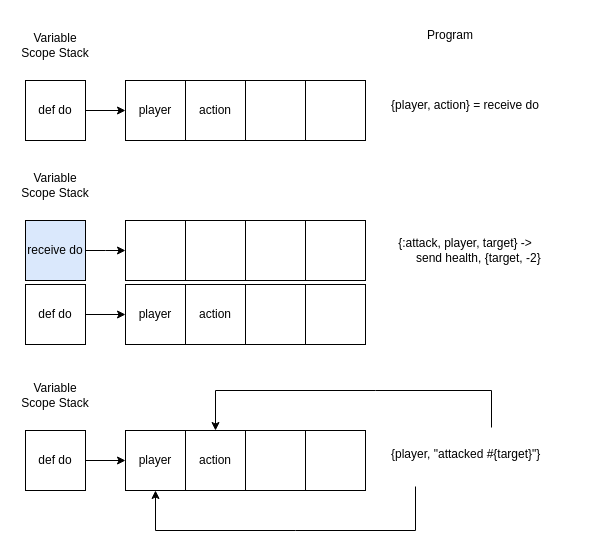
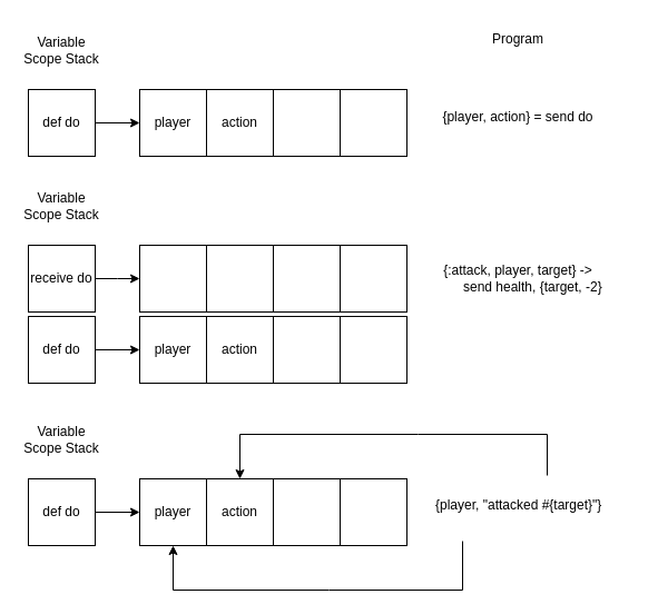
  <mxCell id="0" />
  <mxCell id="1" parent="0" />
  <mxCell id="2" value="player" style="rounded=0;whiteSpace=wrap;html=1;" vertex="1" parent="1"><mxGeometry x="125" y="80" width="60" height="60" as="geometry" /></mxCell>
  <mxCell id="3" value="action" style="rounded=0;whiteSpace=wrap;html=1;" vertex="1" parent="1"><mxGeometry x="185" y="80" width="60" height="60" as="geometry" /></mxCell>
  <mxCell id="4" value="" style="rounded=0;whiteSpace=wrap;html=1;" vertex="1" parent="1"><mxGeometry x="245" y="80" width="60" height="60" as="geometry" /></mxCell>
  <mxCell id="5" value="" style="rounded=0;whiteSpace=wrap;html=1;" vertex="1" parent="1"><mxGeometry x="305" y="80" width="60" height="60" as="geometry" /></mxCell>
  <mxCell id="6" value="" style="endArrow=classic;html=1;rounded=0;exitX=1;exitY=0.5;exitDx=0;exitDy=0;entryX=0;entryY=0.5;entryDx=0;entryDy=0;" edge="1" parent="1" target="2"><mxGeometry width="50" height="50" relative="1" as="geometry"><mxPoint x="82.5" y="110" as="sourcePoint" /><mxPoint x="375" y="300" as="targetPoint" /></mxGeometry></mxCell>
  <mxCell id="7" value="Variable Scope Stack" style="text;html=1;align=center;verticalAlign=middle;whiteSpace=wrap;rounded=0;" vertex="1" parent="1"><mxGeometry x="20" y="30" width="70" height="30" as="geometry" /></mxCell>
  <mxCell id="8" value="def do" style="rounded=0;whiteSpace=wrap;html=1;" vertex="1" parent="1"><mxGeometry x="25" y="80" width="60" height="60" as="geometry" /></mxCell>
  <mxCell id="9" value="player" style="rounded=0;whiteSpace=wrap;html=1;" vertex="1" parent="1"><mxGeometry x="125" y="284" width="60" height="60" as="geometry" /></mxCell>
  <mxCell id="10" value="action" style="rounded=0;whiteSpace=wrap;html=1;" vertex="1" parent="1"><mxGeometry x="185" y="284" width="60" height="60" as="geometry" /></mxCell>
  <mxCell id="11" value="" style="rounded=0;whiteSpace=wrap;html=1;" vertex="1" parent="1"><mxGeometry x="245" y="284" width="60" height="60" as="geometry" /></mxCell>
  <mxCell id="12" value="" style="rounded=0;whiteSpace=wrap;html=1;" vertex="1" parent="1"><mxGeometry x="305" y="284" width="60" height="60" as="geometry" /></mxCell>
  <mxCell id="13" value="" style="endArrow=classic;html=1;rounded=0;exitX=1;exitY=0.5;exitDx=0;exitDy=0;entryX=0;entryY=0.5;entryDx=0;entryDy=0;" edge="1" parent="1" target="9"><mxGeometry width="50" height="50" relative="1" as="geometry"><mxPoint x="82.5" y="314" as="sourcePoint" /><mxPoint x="375" y="504" as="targetPoint" /></mxGeometry></mxCell>
  <mxCell id="14" value="Variable Scope Stack" style="text;html=1;align=center;verticalAlign=middle;whiteSpace=wrap;rounded=0;" vertex="1" parent="1"><mxGeometry x="20" y="170" width="70" height="30" as="geometry" /></mxCell>
  <mxCell id="15" value="def do" style="rounded=0;whiteSpace=wrap;html=1;" vertex="1" parent="1"><mxGeometry x="25" y="284" width="60" height="60" as="geometry" /></mxCell>
  <mxCell id="16" style="edgeStyle=orthogonalEdgeStyle;rounded=0;orthogonalLoop=1;jettySize=auto;html=1;" edge="1" parent="1" source="17"><mxGeometry relative="1" as="geometry"><mxPoint x="125" y="250" as="targetPoint" /></mxGeometry></mxCell>
- <mxCell id="17" value="receive do" style="rounded=0;whiteSpace=wrap;html=1;fillColor=#dae8fc;" vertex="1" parent="1"><mxGeometry x="25" y="220" width="60" height="60" as="geometry" /></mxCell>
+ <mxCell id="17" value="receive do" style="rounded=0;whiteSpace=wrap;html=1;" vertex="1" parent="1"><mxGeometry x="25" y="220" width="60" height="60" as="geometry" /></mxCell>
  <mxCell id="18" value="" style="rounded=0;whiteSpace=wrap;html=1;" vertex="1" parent="1"><mxGeometry x="125" y="220" width="60" height="60" as="geometry" /></mxCell>
  <mxCell id="19" value="" style="rounded=0;whiteSpace=wrap;html=1;" vertex="1" parent="1"><mxGeometry x="185" y="220" width="60" height="60" as="geometry" /></mxCell>
  <mxCell id="20" value="" style="rounded=0;whiteSpace=wrap;html=1;" vertex="1" parent="1"><mxGeometry x="245" y="220" width="60" height="60" as="geometry" /></mxCell>
  <mxCell id="21" value="" style="rounded=0;whiteSpace=wrap;html=1;" vertex="1" parent="1"><mxGeometry x="305" y="220" width="60" height="60" as="geometry" /></mxCell>
- <mxCell id="22" value="Program" style="text;html=1;align=center;verticalAlign=middle;whiteSpace=wrap;rounded=0;" vertex="1" parent="1"><mxGeometry x="420" y="20" width="60" height="30" as="geometry" /></mxCell>
- <mxCell id="23" value="{player, action} = receive do" style="text;html=1;align=center;verticalAlign=middle;whiteSpace=wrap;rounded=0;" vertex="1" parent="1"><mxGeometry x="370" y="90" width="190" height="30" as="geometry" /></mxCell>
+ <mxCell id="22" value="Program" style="text;html=1;align=center;verticalAlign=middle;whiteSpace=wrap;rounded=0;" vertex="1" parent="1"><mxGeometry x="435" y="20" width="60" height="30" as="geometry" /></mxCell>
+ <mxCell id="23" value="{player, action} = send do" style="text;html=1;align=center;verticalAlign=middle;whiteSpace=wrap;rounded=0;" vertex="1" parent="1"><mxGeometry x="370" y="90" width="190" height="30" as="geometry" /></mxCell>
  <mxCell id="24" value="{:attack, player, target} -&amp;gt;&lt;div&gt;&lt;span style=&quot;white-space: pre;&quot;&gt;&#09;&lt;/span&gt;send health, {target, -2}&lt;br&gt;&lt;/div&gt;" style="text;html=1;align=center;verticalAlign=middle;whiteSpace=wrap;rounded=0;" vertex="1" parent="1"><mxGeometry x="370" y="235" width="190" height="30" as="geometry" /></mxCell>
  <mxCell id="25" value="{player, &quot;attacked #{target}&quot;}" style="text;whiteSpace=wrap;" vertex="1" parent="1"><mxGeometry x="389" y="440" width="180" height="40" as="geometry" /></mxCell>
  <mxCell id="26" value="player" style="rounded=0;whiteSpace=wrap;html=1;" vertex="1" parent="1"><mxGeometry x="125" y="430" width="60" height="60" as="geometry" /></mxCell>
  <mxCell id="27" value="action" style="rounded=0;whiteSpace=wrap;html=1;" vertex="1" parent="1"><mxGeometry x="185" y="430" width="60" height="60" as="geometry" /></mxCell>
  <mxCell id="28" value="" style="rounded=0;whiteSpace=wrap;html=1;" vertex="1" parent="1"><mxGeometry x="245" y="430" width="60" height="60" as="geometry" /></mxCell>
  <mxCell id="29" value="" style="rounded=0;whiteSpace=wrap;html=1;" vertex="1" parent="1"><mxGeometry x="305" y="430" width="60" height="60" as="geometry" /></mxCell>
  <mxCell id="30" value="" style="endArrow=classic;html=1;rounded=0;exitX=1;exitY=0.5;exitDx=0;exitDy=0;entryX=0;entryY=0.5;entryDx=0;entryDy=0;" edge="1" parent="1" target="26"><mxGeometry width="50" height="50" relative="1" as="geometry"><mxPoint x="82.5" y="460" as="sourcePoint" /><mxPoint x="375" y="650" as="targetPoint" /></mxGeometry></mxCell>
  <mxCell id="31" value="Variable Scope Stack" style="text;html=1;align=center;verticalAlign=middle;whiteSpace=wrap;rounded=0;" vertex="1" parent="1"><mxGeometry x="20" y="380" width="70" height="30" as="geometry" /></mxCell>
  <mxCell id="32" value="def do" style="rounded=0;whiteSpace=wrap;html=1;" vertex="1" parent="1"><mxGeometry x="25" y="430" width="60" height="60" as="geometry" /></mxCell>
  <mxCell id="33" value="" style="endArrow=classic;html=1;rounded=0;entryX=0.5;entryY=1;entryDx=0;entryDy=0;" edge="1" parent="1" target="26"><mxGeometry width="50" height="50" relative="1" as="geometry"><mxPoint x="415" y="486" as="sourcePoint" /><mxPoint x="375" y="510" as="targetPoint" /><Array as="points"><mxPoint x="415" y="530" /><mxPoint x="295" y="530" /><mxPoint x="155" y="530" /></Array></mxGeometry></mxCell>
  <mxCell id="34" value="" style="endArrow=classic;html=1;rounded=0;entryX=0.5;entryY=0;entryDx=0;entryDy=0;" edge="1" parent="1" target="27"><mxGeometry width="50" height="50" relative="1" as="geometry"><mxPoint x="491" y="427" as="sourcePoint" /><mxPoint x="375" y="510" as="targetPoint" /><Array as="points"><mxPoint x="491" y="390" /><mxPoint x="375" y="390" /><mxPoint x="215" y="390" /></Array></mxGeometry></mxCell>
